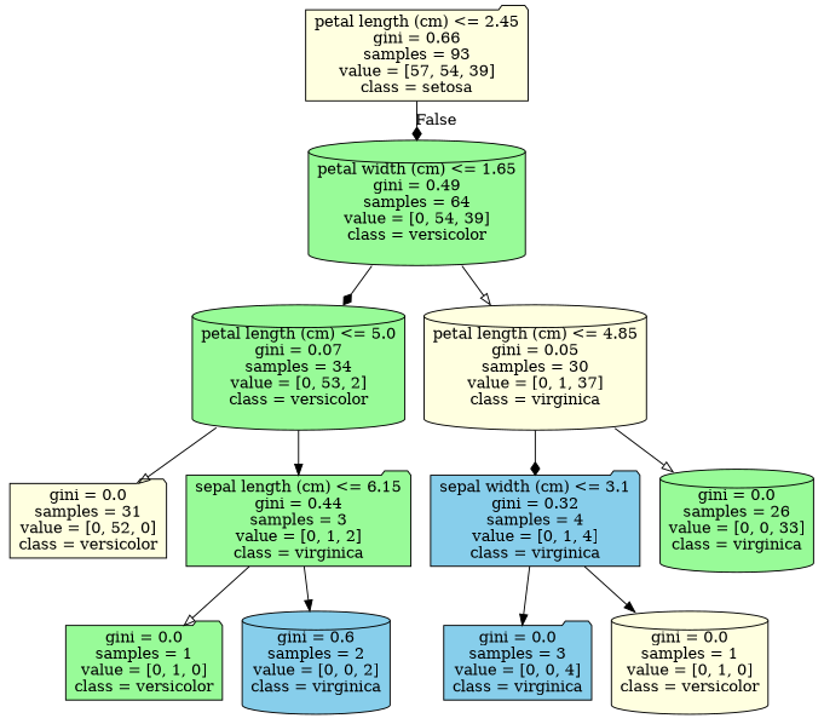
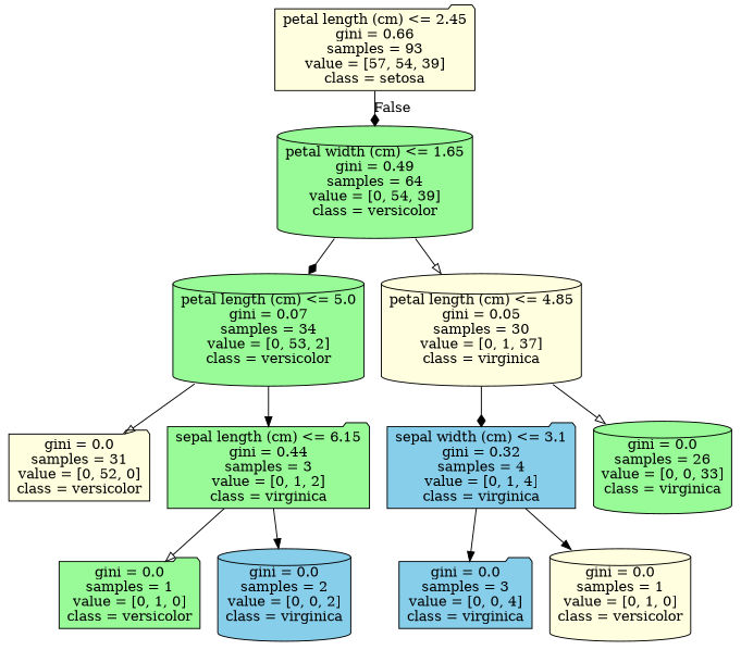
  digraph {
    fontname="DejaVu Serif"
    node [color=black fillcolor=palegreen fontname="DejaVu Serif" shape=folder style="filled, rounded"]
    edge [arrowhead=onormal fontname="DejaVu Serif"]
    n1 [fillcolor=lightyellow label="petal length (cm) <= 2.45\ngini = 0.66\nsamples = 93\nvalue = [57, 54, 39]\nclass = setosa"]
    n2 [label="petal width (cm) <= 1.65\ngini = 0.49\nsamples = 64\nvalue = [0, 54, 39]\nclass = versicolor" shape=cylinder]
    n3 [label="petal length (cm) <= 5.0\ngini = 0.07\nsamples = 34\nvalue = [0, 53, 2]\nclass = versicolor" shape=cylinder]
    n4 [fillcolor=lightyellow label="petal length (cm) <= 4.85\ngini = 0.05\nsamples = 30\nvalue = [0, 1, 37]\nclass = virginica" shape=cylinder]
    n5 [fillcolor=lightyellow label="gini = 0.0\nsamples = 31\nvalue = [0, 52, 0]\nclass = versicolor"]
    n6 [label="sepal length (cm) <= 6.15\ngini = 0.44\nsamples = 3\nvalue = [0, 1, 2]\nclass = virginica"]
    n7 [fillcolor=skyblue label="sepal width (cm) <= 3.1\ngini = 0.32\nsamples = 4\nvalue = [0, 1, 4]\nclass = virginica"]
    n8 [label="gini = 0.0\nsamples = 26\nvalue = [0, 0, 33]\nclass = virginica" shape=cylinder]
    n9 [label="gini = 0.0\nsamples = 1\nvalue = [0, 1, 0]\nclass = versicolor"]
-   n10 [fillcolor=skyblue label="gini = 0.6\nsamples = 2\nvalue = [0, 0, 2]\nclass = virginica" shape=cylinder]
+   n10 [fillcolor=skyblue label="gini = 0.0\nsamples = 2\nvalue = [0, 0, 2]\nclass = virginica" shape=cylinder]
    n11 [fillcolor=skyblue label="gini = 0.0\nsamples = 3\nvalue = [0, 0, 4]\nclass = virginica"]
    n12 [fillcolor=lightyellow label="gini = 0.0\nsamples = 1\nvalue = [0, 1, 0]\nclass = versicolor" shape=cylinder]
    n1 -> n2 [arrowhead=diamond headlabel=False labelangle=-45 labeldistance=2.5]
    n2 -> n3 [arrowhead=diamond]
    n2 -> n4
    n3 -> n5
    n3 -> n6 [arrowhead=normal]
    n4 -> n7 [arrowhead=diamond]
    n4 -> n8
    n6 -> n9
    n6 -> n10 [arrowhead=normal]
    n7 -> n11 [arrowhead=normal]
    n7 -> n12 [arrowhead=normal]
  }
